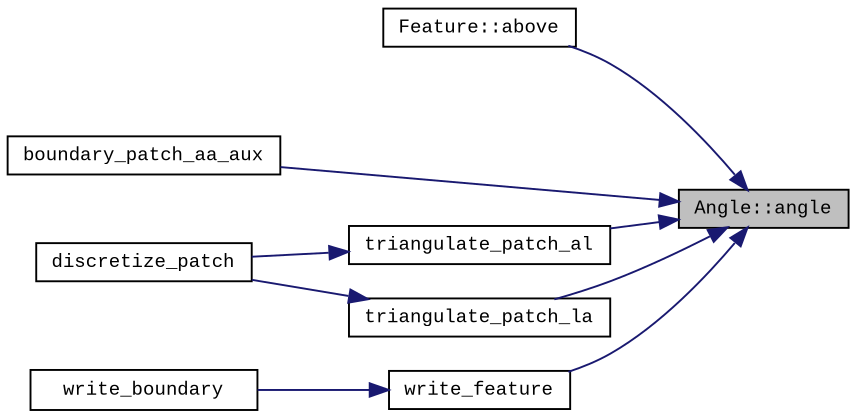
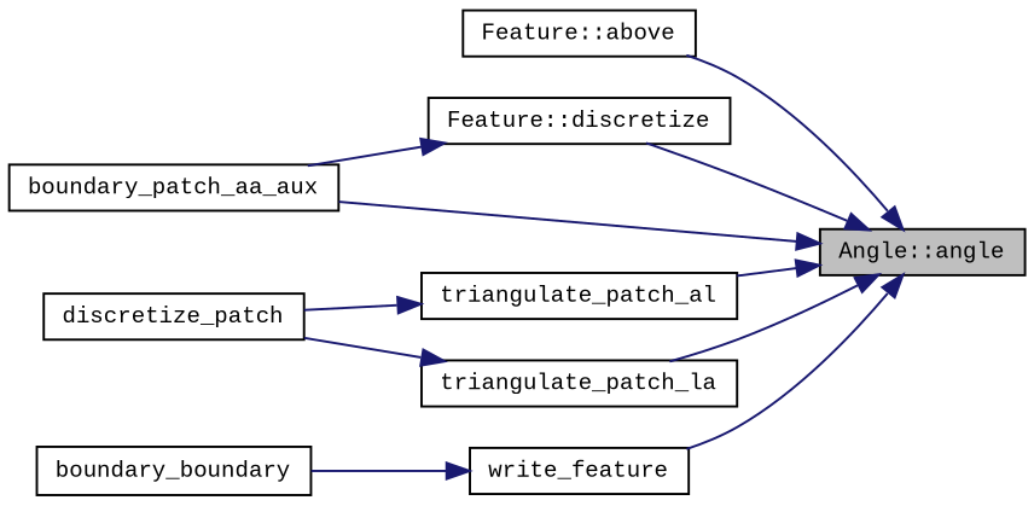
  digraph {
    fontname="Liberation Mono"
    rankdir=RL
    node [color=black fillcolor=white fontname="Liberation Mono" fontsize=10 shape=record style=filled]
    edge [color=midnightblue dir=back fontname="Liberation Mono" fontsize=10 labelfontname=Helvetica labelfontsize=10 style=solid]
    n1 [fillcolor=grey75 fontcolor=black height=0.2 label="Angle::angle" width=0.4]
    n2 [height=0.2 label="Feature::above" width=0.4]
+   n3 [height=0.2 label="Feature::discretize" width=0.4]
    n4 [height=0.2 label=boundary_patch_aa_aux width=0.4]
    n5 [height=0.2 label=triangulate_patch_al width=0.4]
    n6 [height=0.2 label=triangulate_patch_la width=0.4]
    n7 [height=0.2 label=write_feature width=0.4]
    n8 [height=0.2 label=discretize_patch width=0.4]
-   n9 [height=0.2 label=write_boundary width=0.4]
+   n9 [height=0.2 label=boundary_boundary width=0.4]
    n1 -> n2
+   n1 -> n3
    n1 -> n4
    n1 -> n5
    n1 -> n6
    n1 -> n7
+   n3 -> n4
    n5 -> n8
    n6 -> n8
    n7 -> n9
  }
